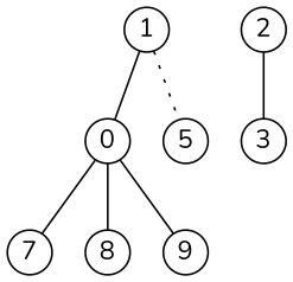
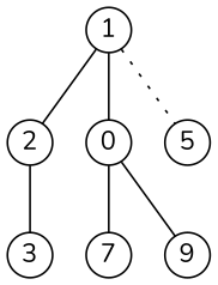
  strict graph {
    fontname=Nunito
    node [fontname=Nunito margin=0.01 shape=circle]
    edge [fontname=Nunito]
    1 [height=0.1]
    2 [height=0.1]
    n3 [height=0.1 label=0]
    5 [height=0.1]
    3 [height=0.1]
    7 [height=0.1]
-   8 [height=0.1]
    9 [height=0.1]
+   1 -- 2
    1 -- n3
    1 -- 5 [style=dotted]
    2 -- 3 [style=solid]
    n3 -- 7
-   n3 -- 8
    n3 -- 9
  }
